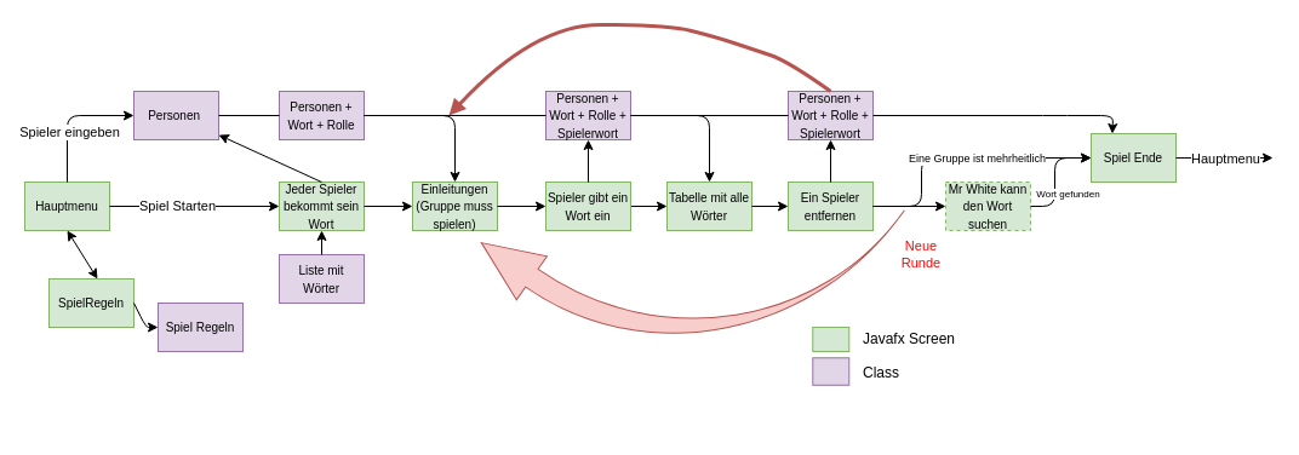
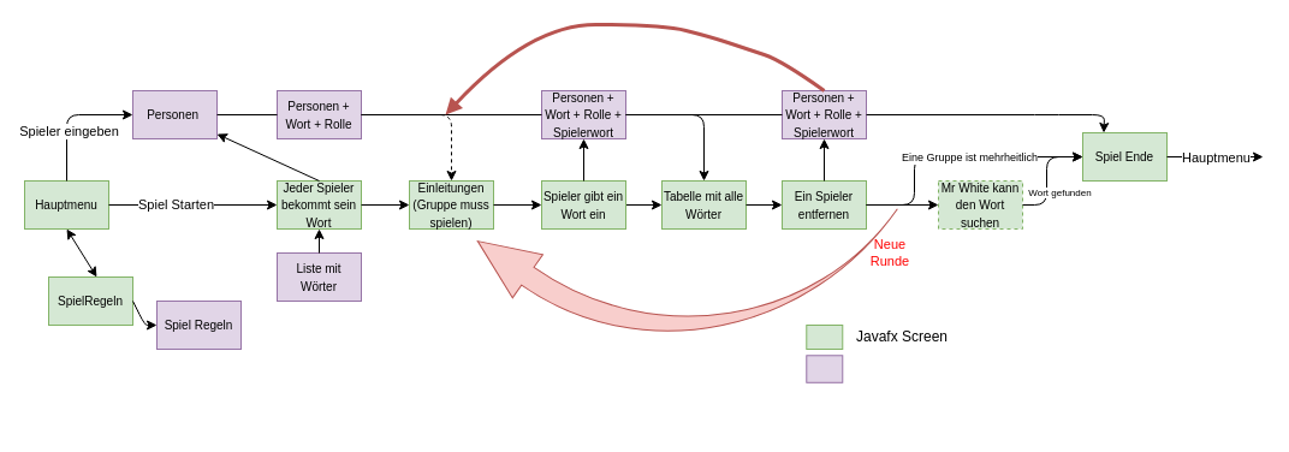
  <mxCell id="0" />
  <mxCell id="1" parent="0" />
  <mxCell id="2" value="&lt;font size=&quot;1&quot;&gt;Hauptmenu&lt;/font&gt;" style="rounded=0;whiteSpace=wrap;html=1;fillColor=#d5e8d4;strokeColor=#82b366;" vertex="1" parent="1"><mxGeometry x="20" y="150" width="70" height="40" as="geometry" /></mxCell>
  <mxCell id="3" value="&lt;font size=&quot;1&quot;&gt;Personen&amp;nbsp;&lt;/font&gt;" style="rounded=0;whiteSpace=wrap;html=1;fillColor=#e1d5e7;strokeColor=#9673a6;" vertex="1" parent="1"><mxGeometry x="110" y="75" width="70" height="40" as="geometry" /></mxCell>
  <mxCell id="4" value="" style="rounded=0;whiteSpace=wrap;html=1;fillColor=#d5e8d4;strokeColor=#82b366;" vertex="1" parent="1"><mxGeometry x="670.28" y="270" width="30" height="20" as="geometry" /></mxCell>
  <mxCell id="5" value="Javafx Screen" style="text;html=1;strokeColor=none;fillColor=none;align=left;verticalAlign=middle;whiteSpace=wrap;rounded=0;" vertex="1" parent="1"><mxGeometry x="710" y="270" width="80" height="20" as="geometry" /></mxCell>
  <mxCell id="6" value="" style="rounded=0;whiteSpace=wrap;html=1;fillColor=#e1d5e7;strokeColor=#9673a6;" vertex="1" parent="1"><mxGeometry x="670.28" y="295.28" width="30" height="22.5" as="geometry" /></mxCell>
- <mxCell id="7" value="Class" style="text;html=1;strokeColor=none;fillColor=none;align=left;verticalAlign=middle;whiteSpace=wrap;rounded=0;" vertex="1" parent="1"><mxGeometry x="710" y="297.78" width="80" height="20" as="geometry" /></mxCell>
  <mxCell id="8" value="" style="endArrow=classic;html=1;exitX=0.5;exitY=0;exitDx=0;exitDy=0;entryX=0;entryY=0.5;entryDx=0;entryDy=0;" edge="1" parent="1" source="2" target="3"><mxGeometry width="50" height="50" relative="1" as="geometry"><mxPoint x="40" y="330" as="sourcePoint" /><mxPoint x="90" y="280" as="targetPoint" /><Array as="points"><mxPoint x="55" y="95" /></Array></mxGeometry></mxCell>
  <mxCell id="9" value="Spieler eingeben" style="edgeLabel;html=1;align=center;verticalAlign=middle;resizable=0;points=[];" vertex="1" connectable="0" parent="8"><mxGeometry x="-0.235" y="-1" relative="1" as="geometry"><mxPoint as="offset" /></mxGeometry></mxCell>
  <mxCell id="10" value="&lt;font size=&quot;1&quot;&gt;Spiel Regeln&lt;/font&gt;" style="rounded=0;whiteSpace=wrap;html=1;fillColor=#e1d5e7;strokeColor=#9673a6;" vertex="1" parent="1"><mxGeometry x="130" y="250" width="70" height="40" as="geometry" /></mxCell>
  <mxCell id="11" value="&lt;font size=&quot;1&quot;&gt;SpielRegeln&lt;/font&gt;" style="rounded=0;whiteSpace=wrap;html=1;fillColor=#d5e8d4;strokeColor=#82b366;" vertex="1" parent="1"><mxGeometry x="40" y="230" width="70" height="40" as="geometry" /></mxCell>
  <mxCell id="12" value="" style="endArrow=classic;startArrow=classic;html=1;entryX=0.5;entryY=1;entryDx=0;entryDy=0;" edge="1" parent="1" target="2"><mxGeometry width="50" height="50" relative="1" as="geometry"><mxPoint x="80" y="230" as="sourcePoint" /><mxPoint x="180" y="270" as="targetPoint" /><Array as="points" /></mxGeometry></mxCell>
  <mxCell id="13" value="" style="endArrow=classic;html=1;exitX=1;exitY=0.5;exitDx=0;exitDy=0;entryX=0;entryY=0.5;entryDx=0;entryDy=0;" edge="1" parent="1" source="11" target="10"><mxGeometry width="50" height="50" relative="1" as="geometry"><mxPoint x="130" y="320" as="sourcePoint" /><mxPoint x="180" y="270" as="targetPoint" /><Array as="points"><mxPoint x="120" y="270" /></Array></mxGeometry></mxCell>
  <mxCell id="14" value="" style="endArrow=classic;html=1;exitX=1;exitY=0.5;exitDx=0;exitDy=0;entryX=0;entryY=0.5;entryDx=0;entryDy=0;" edge="1" parent="1" source="2" target="16"><mxGeometry width="50" height="50" relative="1" as="geometry"><mxPoint x="130" y="320" as="sourcePoint" /><mxPoint x="270" y="170" as="targetPoint" /></mxGeometry></mxCell>
  <mxCell id="15" value="Spiel Starten" style="edgeLabel;html=1;align=center;verticalAlign=middle;resizable=0;points=[];" vertex="1" connectable="0" parent="14"><mxGeometry x="-0.21" y="1" relative="1" as="geometry"><mxPoint as="offset" /></mxGeometry></mxCell>
  <mxCell id="16" value="&lt;font size=&quot;1&quot;&gt;Jeder Spieler bekommt sein Wort&lt;/font&gt;" style="rounded=0;whiteSpace=wrap;html=1;fillColor=#d5e8d4;strokeColor=#82b366;" vertex="1" parent="1"><mxGeometry x="230" y="150" width="70" height="40" as="geometry" /></mxCell>
  <mxCell id="17" value="" style="endArrow=classic;html=1;exitX=0.5;exitY=0;exitDx=0;exitDy=0;" edge="1" parent="1" source="16" target="3"><mxGeometry width="50" height="50" relative="1" as="geometry"><mxPoint x="130" y="300" as="sourcePoint" /><mxPoint x="265" y="120" as="targetPoint" /></mxGeometry></mxCell>
  <mxCell id="18" value="&lt;font size=&quot;1&quot;&gt;Personen + Wort + Rolle&lt;/font&gt;" style="rounded=0;whiteSpace=wrap;html=1;fillColor=#e1d5e7;strokeColor=#9673a6;" vertex="1" parent="1"><mxGeometry x="230" y="75" width="70" height="40" as="geometry" /></mxCell>
  <mxCell id="19" value="&lt;font size=&quot;1&quot;&gt;Einleitungen (Gruppe muss spielen)&lt;/font&gt;" style="rounded=0;whiteSpace=wrap;html=1;fillColor=#d5e8d4;strokeColor=#82b366;" vertex="1" parent="1"><mxGeometry x="340" y="150" width="70" height="40" as="geometry" /></mxCell>
  <mxCell id="20" value="" style="endArrow=classic;html=1;exitX=1;exitY=0.5;exitDx=0;exitDy=0;entryX=0;entryY=0.5;entryDx=0;entryDy=0;" edge="1" parent="1" source="16" target="19"><mxGeometry width="50" height="50" relative="1" as="geometry"><mxPoint x="275" y="160" as="sourcePoint" /><mxPoint x="275" y="125" as="targetPoint" /></mxGeometry></mxCell>
  <mxCell id="21" value="&lt;font size=&quot;1&quot;&gt;Tabelle mit alle Wörter&lt;/font&gt;" style="rounded=0;whiteSpace=wrap;html=1;fillColor=#d5e8d4;strokeColor=#82b366;" vertex="1" parent="1"><mxGeometry x="550" y="150" width="70" height="40" as="geometry" /></mxCell>
  <mxCell id="22" value="" style="endArrow=classic;html=1;exitX=1;exitY=0.5;exitDx=0;exitDy=0;entryX=0;entryY=0.5;entryDx=0;entryDy=0;" edge="1" parent="1" source="23" target="21"><mxGeometry width="50" height="50" relative="1" as="geometry"><mxPoint x="310" y="180" as="sourcePoint" /><mxPoint x="350" y="180" as="targetPoint" /></mxGeometry></mxCell>
  <mxCell id="23" value="&lt;font size=&quot;1&quot;&gt;Spieler gibt ein Wort ein&lt;/font&gt;" style="rounded=0;whiteSpace=wrap;html=1;fillColor=#d5e8d4;strokeColor=#82b366;" vertex="1" parent="1"><mxGeometry x="450" y="150" width="70" height="40" as="geometry" /></mxCell>
  <mxCell id="24" value="" style="endArrow=classic;html=1;exitX=1;exitY=0.5;exitDx=0;exitDy=0;entryX=0;entryY=0.5;entryDx=0;entryDy=0;" edge="1" parent="1" source="19" target="23"><mxGeometry width="50" height="50" relative="1" as="geometry"><mxPoint x="310" y="180" as="sourcePoint" /><mxPoint x="350" y="180" as="targetPoint" /></mxGeometry></mxCell>
- <mxCell id="25" value="" style="endArrow=classic;html=1;entryX=0.5;entryY=0;entryDx=0;entryDy=0;exitX=1;exitY=0.5;exitDx=0;exitDy=0;" edge="1" parent="1" source="18" target="19"><mxGeometry width="50" height="50" relative="1" as="geometry"><mxPoint x="375" y="100" as="sourcePoint" /><mxPoint x="350" y="130" as="targetPoint" /><Array as="points"><mxPoint x="375" y="95" /></Array></mxGeometry></mxCell>
+ <mxCell id="25" value="" style="endArrow=classic;html=1;entryX=0.5;entryY=0;entryDx=0;entryDy=0;exitX=1;exitY=0.5;exitDx=0;exitDy=0;dashed=1;" edge="1" parent="1" source="18" target="19"><mxGeometry width="50" height="50" relative="1" as="geometry"><mxPoint x="375" y="100" as="sourcePoint" /><mxPoint x="350" y="130" as="targetPoint" /><Array as="points"><mxPoint x="375" y="95" /></Array></mxGeometry></mxCell>
  <mxCell id="26" value="&lt;font size=&quot;1&quot;&gt;Liste mit Wörter&lt;/font&gt;" style="rounded=0;whiteSpace=wrap;html=1;fillColor=#e1d5e7;strokeColor=#9673a6;" vertex="1" parent="1"><mxGeometry x="230" y="210" width="70" height="40" as="geometry" /></mxCell>
  <mxCell id="27" value="" style="endArrow=classic;html=1;entryX=0.5;entryY=1;entryDx=0;entryDy=0;" edge="1" parent="1" target="16"><mxGeometry width="50" height="50" relative="1" as="geometry"><mxPoint x="265" y="210" as="sourcePoint" /><mxPoint x="330" y="180" as="targetPoint" /></mxGeometry></mxCell>
  <mxCell id="28" value="&lt;font size=&quot;1&quot;&gt;Personen + Wort + Rolle + Spielerwort&lt;/font&gt;" style="rounded=0;whiteSpace=wrap;html=1;fillColor=#e1d5e7;strokeColor=#9673a6;" vertex="1" parent="1"><mxGeometry x="450" y="75" width="70" height="40" as="geometry" /></mxCell>
  <mxCell id="29" value="" style="endArrow=classic;html=1;entryX=0.5;entryY=1;entryDx=0;entryDy=0;exitX=0.5;exitY=0;exitDx=0;exitDy=0;" edge="1" parent="1" source="23" target="28"><mxGeometry width="50" height="50" relative="1" as="geometry"><mxPoint x="275" y="220" as="sourcePoint" /><mxPoint x="275" y="200" as="targetPoint" /></mxGeometry></mxCell>
  <mxCell id="30" value="" style="endArrow=none;html=1;exitX=1;exitY=0.5;exitDx=0;exitDy=0;entryX=0;entryY=0.5;entryDx=0;entryDy=0;" edge="1" parent="1" source="3" target="18"><mxGeometry width="50" height="50" relative="1" as="geometry"><mxPoint x="720" y="170" as="sourcePoint" /><mxPoint x="770" y="120" as="targetPoint" /></mxGeometry></mxCell>
  <mxCell id="31" value="" style="endArrow=none;html=1;exitX=0;exitY=0.5;exitDx=0;exitDy=0;entryX=1;entryY=0.5;entryDx=0;entryDy=0;" edge="1" parent="1" source="28" target="18"><mxGeometry width="50" height="50" relative="1" as="geometry"><mxPoint x="190" y="105" as="sourcePoint" /><mxPoint x="240" y="105" as="targetPoint" /></mxGeometry></mxCell>
  <mxCell id="32" value="" style="endArrow=classic;html=1;exitX=1;exitY=0.5;exitDx=0;exitDy=0;entryX=0.5;entryY=0;entryDx=0;entryDy=0;" edge="1" parent="1" source="28" target="21"><mxGeometry width="50" height="50" relative="1" as="geometry"><mxPoint x="620" y="230" as="sourcePoint" /><mxPoint x="670" y="180" as="targetPoint" /><Array as="points"><mxPoint x="585" y="95" /></Array></mxGeometry></mxCell>
  <mxCell id="33" value="&lt;font size=&quot;1&quot;&gt;Personen + Wort + Rolle + Spielerwort&lt;/font&gt;" style="rounded=0;whiteSpace=wrap;html=1;fillColor=#e1d5e7;strokeColor=#9673a6;" vertex="1" parent="1"><mxGeometry x="650" y="75" width="70" height="40" as="geometry" /></mxCell>
  <mxCell id="34" value="" style="endArrow=none;html=1;exitX=1;exitY=0.5;exitDx=0;exitDy=0;" edge="1" parent="1" source="28" target="33"><mxGeometry width="50" height="50" relative="1" as="geometry"><mxPoint x="520" y="95" as="sourcePoint" /><mxPoint x="740" y="95" as="targetPoint" /></mxGeometry></mxCell>
  <mxCell id="35" value="&lt;font size=&quot;1&quot;&gt;Ein Spieler entfernen&lt;/font&gt;" style="rounded=0;whiteSpace=wrap;html=1;fillColor=#d5e8d4;strokeColor=#82b366;" vertex="1" parent="1"><mxGeometry x="650" y="150" width="70" height="40" as="geometry" /></mxCell>
  <mxCell id="36" value="&lt;font size=&quot;1&quot;&gt;Mr White kann den Wort suchen&lt;/font&gt;" style="rounded=0;whiteSpace=wrap;html=1;fillColor=#d5e8d4;strokeColor=#82b366;dashed=1;" vertex="1" parent="1"><mxGeometry x="780" y="150" width="70" height="40" as="geometry" /></mxCell>
  <mxCell id="37" value="" style="endArrow=classic;html=1;exitX=1;exitY=0.5;exitDx=0;exitDy=0;entryX=0;entryY=0.5;entryDx=0;entryDy=0;" edge="1" parent="1" source="21" target="35"><mxGeometry width="50" height="50" relative="1" as="geometry"><mxPoint x="530" y="180" as="sourcePoint" /><mxPoint x="560" y="180" as="targetPoint" /></mxGeometry></mxCell>
  <mxCell id="38" value="" style="endArrow=classic;html=1;exitX=1;exitY=0.5;exitDx=0;exitDy=0;entryX=0;entryY=0.5;entryDx=0;entryDy=0;" edge="1" parent="1" source="35" target="40"><mxGeometry width="50" height="50" relative="1" as="geometry"><mxPoint x="630" y="180" as="sourcePoint" /><mxPoint x="660" y="180" as="targetPoint" /><Array as="points"><mxPoint x="760" y="170" /><mxPoint x="760" y="130" /></Array></mxGeometry></mxCell>
  <mxCell id="39" value="Eine Gruppe ist mehrheitlich" style="edgeLabel;html=1;align=center;verticalAlign=middle;resizable=0;points=[];fontSize=9;" vertex="1" connectable="0" parent="38"><mxGeometry x="0.04" relative="1" as="geometry"><mxPoint x="11" as="offset" /></mxGeometry></mxCell>
  <mxCell id="40" value="&lt;font size=&quot;1&quot;&gt;Spiel Ende&lt;/font&gt;" style="rounded=0;whiteSpace=wrap;html=1;fillColor=#d5e8d4;strokeColor=#82b366;" vertex="1" parent="1"><mxGeometry x="900" y="110" width="70" height="40" as="geometry" /></mxCell>
  <mxCell id="41" value="" style="endArrow=classic;html=1;exitX=1;exitY=0.5;exitDx=0;exitDy=0;entryX=0;entryY=0.5;entryDx=0;entryDy=0;" edge="1" parent="1" source="35" target="36"><mxGeometry width="50" height="50" relative="1" as="geometry"><mxPoint x="630" y="180" as="sourcePoint" /><mxPoint x="660" y="180" as="targetPoint" /></mxGeometry></mxCell>
  <mxCell id="42" value="" style="endArrow=classic;html=1;exitX=1;exitY=0.5;exitDx=0;exitDy=0;entryX=0;entryY=0.5;entryDx=0;entryDy=0;" edge="1" parent="1" source="36" target="40"><mxGeometry width="50" height="50" relative="1" as="geometry"><mxPoint x="730" y="180" as="sourcePoint" /><mxPoint x="790" y="180" as="targetPoint" /><Array as="points"><mxPoint x="870" y="170" /><mxPoint x="870" y="130" /></Array></mxGeometry></mxCell>
  <mxCell id="43" value="Wort gefunden" style="edgeLabel;html=1;align=center;verticalAlign=middle;resizable=0;points=[];fontSize=8;" vertex="1" connectable="0" parent="42"><mxGeometry x="0.216" y="1" relative="1" as="geometry"><mxPoint x="11" y="24.67" as="offset" /></mxGeometry></mxCell>
  <mxCell id="44" value="" style="endArrow=classic;html=1;fontSize=8;exitX=1;exitY=0.5;exitDx=0;exitDy=0;entryX=0.25;entryY=0;entryDx=0;entryDy=0;" edge="1" parent="1" source="33" target="40"><mxGeometry width="50" height="50" relative="1" as="geometry"><mxPoint x="890" y="300" as="sourcePoint" /><mxPoint x="940" y="250" as="targetPoint" /><Array as="points"><mxPoint x="870" y="95" /><mxPoint x="918" y="95" /></Array></mxGeometry></mxCell>
  <mxCell id="45" value="" style="endArrow=classic;html=1;exitX=0.5;exitY=0;exitDx=0;exitDy=0;entryX=0.5;entryY=1;entryDx=0;entryDy=0;" edge="1" parent="1" source="35" target="33"><mxGeometry width="50" height="50" relative="1" as="geometry"><mxPoint x="730" y="180" as="sourcePoint" /><mxPoint x="790" y="180" as="targetPoint" /></mxGeometry></mxCell>
  <mxCell id="46" value="" style="html=1;shadow=0;dashed=0;align=center;verticalAlign=middle;shape=mxgraph.arrows2.jumpInArrow;dy=9.05;dx=50.75;arrowHead=43.92;fontSize=8;rotation=-145;fillColor=#f8cecc;strokeColor=#b85450;" vertex="1" parent="1"><mxGeometry x="429.78" y="73.52" width="270.5" height="244.26" as="geometry" /></mxCell>
- <mxCell id="47" value="&lt;font style=&quot;font-size: 11px&quot; color=&quot;#ff0000&quot;&gt;Neue Runde&lt;/font&gt;" style="text;html=1;strokeColor=none;fillColor=none;align=center;verticalAlign=middle;whiteSpace=wrap;rounded=0;fontSize=8;" vertex="1" parent="1"><mxGeometry x="740" y="200" width="40" height="20" as="geometry" /></mxCell>
+ <mxCell id="47" value="&lt;font style=&quot;font-size: 11px&quot; color=&quot;#ff0000&quot;&gt;Neue Runde&lt;/font&gt;" style="text;html=1;strokeColor=none;fillColor=none;align=center;verticalAlign=middle;whiteSpace=wrap;rounded=0;fontSize=8;" vertex="1" parent="1"><mxGeometry x="720" y="200" width="40" height="20" as="geometry" /></mxCell>
  <mxCell id="48" value="" style="curved=1;endArrow=block;html=1;fontSize=8;exitX=0.5;exitY=0;exitDx=0;exitDy=0;strokeWidth=3;startArrow=none;startFill=0;endFill=1;fillColor=#f8cecc;strokeColor=#b85450;" edge="1" parent="1" source="33"><mxGeometry width="50" height="50" relative="1" as="geometry"><mxPoint x="510" y="300" as="sourcePoint" /><mxPoint x="370" y="95" as="targetPoint" /><Array as="points"><mxPoint x="650" y="50" /><mxPoint x="620" y="40" /><mxPoint x="590" y="30" /><mxPoint x="550" y="20" /><mxPoint x="440" y="20" /></Array></mxGeometry></mxCell>
  <mxCell id="49" value="" style="endArrow=classic;html=1;exitX=1;exitY=0.5;exitDx=0;exitDy=0;" edge="1" parent="1" source="40"><mxGeometry width="50" height="50" relative="1" as="geometry"><mxPoint x="695" y="160" as="sourcePoint" /><mxPoint x="1050" y="130" as="targetPoint" /><Array as="points"><mxPoint x="1020" y="130" /></Array></mxGeometry></mxCell>
  <mxCell id="50" value="&lt;font style=&quot;font-size: 11px&quot;&gt;Hauptmenu&lt;/font&gt;" style="edgeLabel;html=1;align=center;verticalAlign=middle;resizable=0;points=[];fontSize=8;" vertex="1" connectable="0" parent="49"><mxGeometry x="-0.037" y="4" relative="1" as="geometry"><mxPoint x="1.67" y="4" as="offset" /></mxGeometry></mxCell>
